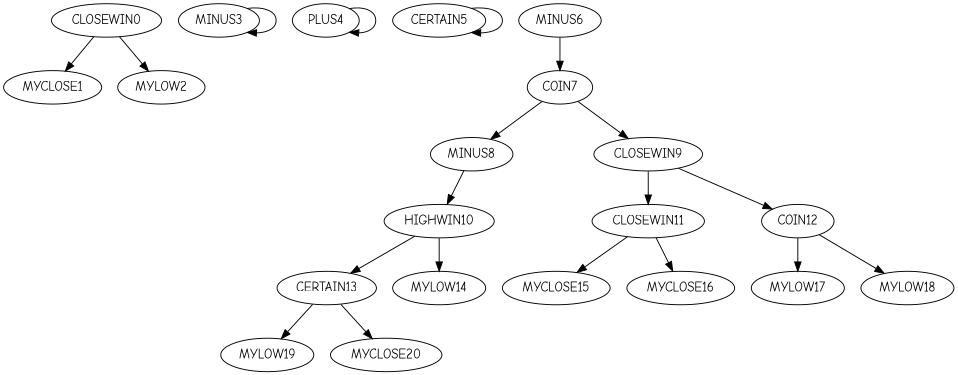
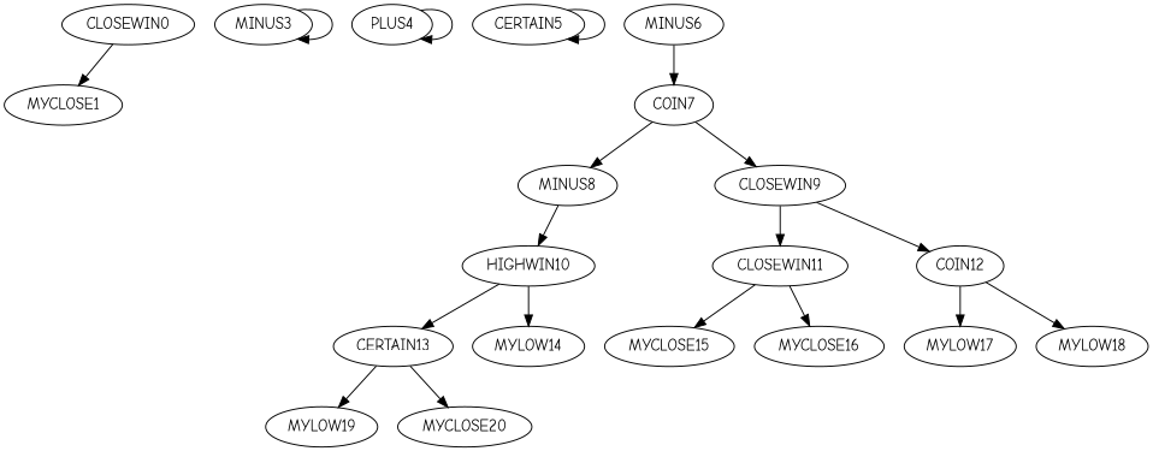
  digraph {
    fontname="Comic Neue"
    node [fontname="Comic Neue"]
    edge [fontname="Comic Neue"]
    CLOSEWIN0
    MYCLOSE1
-   MYLOW2
    MINUS3
    PLUS4
    CERTAIN5
    MINUS6
    COIN7
    MINUS8
    CLOSEWIN9
    HIGHWIN10
    CLOSEWIN11
    COIN12
    CERTAIN13
    MYLOW14
    MYCLOSE15
    MYCLOSE16
    MYLOW17
    MYLOW18
    MYLOW19
    MYCLOSE20
    CLOSEWIN0 -> MYCLOSE1
-   CLOSEWIN0 -> MYLOW2
    MINUS3 -> MINUS3
    PLUS4 -> PLUS4
    CERTAIN5 -> CERTAIN5
    MINUS6 -> COIN7
    COIN7 -> MINUS8
    COIN7 -> CLOSEWIN9
    MINUS8 -> HIGHWIN10
    CLOSEWIN9 -> CLOSEWIN11
    CLOSEWIN9 -> COIN12
    HIGHWIN10 -> CERTAIN13
    HIGHWIN10 -> MYLOW14
    CLOSEWIN11 -> MYCLOSE15
    CLOSEWIN11 -> MYCLOSE16
    COIN12 -> MYLOW17
    COIN12 -> MYLOW18
    CERTAIN13 -> MYLOW19
    CERTAIN13 -> MYCLOSE20
  }
